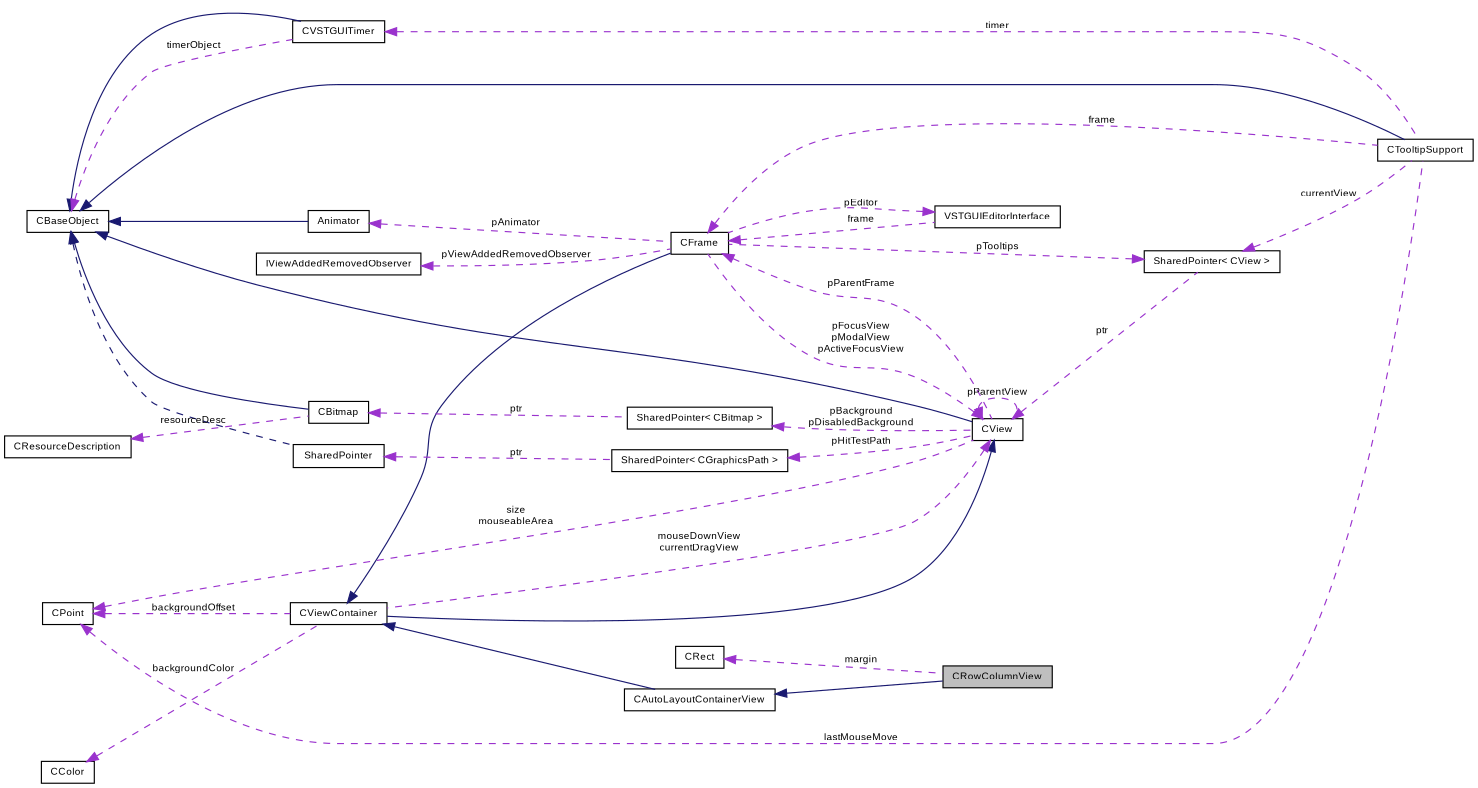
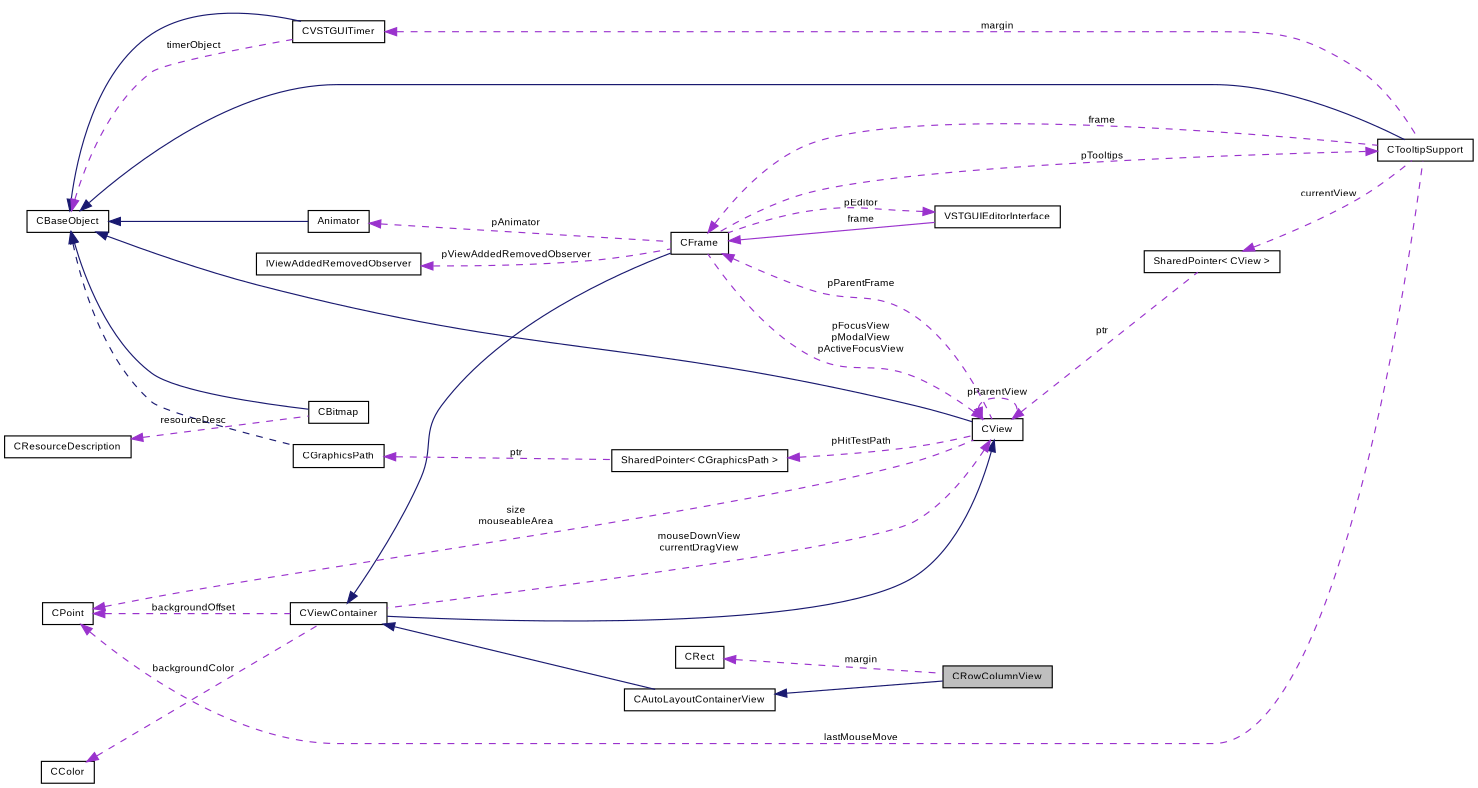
  digraph {
    rankdir=LR
    node [color=black fontname=Arial fontsize=9 shape=record]
    edge [color=darkorchid3 dir=back fontname=Arial fontsize=9 labelfontname=Arial labelfontsize=9 style=dashed]
    n1 [fillcolor=grey75 fontcolor=black height=0.2 label=CRowColumnView style=filled width=0.4]
    n2 [height=0.2 label=CAutoLayoutContainerView width=0.4]
    n3 [height=0.2 label=CViewContainer width=0.4]
    n4 [height=0.2 label=CFrame width=0.4]
    n5 [height=0.2 label=CView width=0.4]
    n6 [height=0.2 label=CTooltipSupport width=0.4]
    n7 [height=0.2 label=VSTGUIEditorInterface width=0.4]
    n8 [height=0.2 label="SharedPointer\< CView \>" width=0.4]
    n9 [height=0.2 label=CBaseObject width=0.4]
    n10 [height=0.2 label=CBitmap width=0.4]
    n11 [height=0.2 label=Animator width=0.4]
    n12 [height=0.2 label=CVSTGUITimer width=0.4]
-   n13 [height=0.2 label=SharedPointer width=0.4]
-   n14 [height=0.2 label="SharedPointer\< CBitmap \>" width=0.4]
+   n13 [height=0.2 label=CGraphicsPath width=0.4]
    n15 [height=0.2 label="SharedPointer\< CGraphicsPath \>" width=0.4]
    n16 [height=0.2 label=CResourceDescription width=0.4]
    n17 [height=0.2 label=IViewAddedRemovedObserver width=0.4]
    n18 [height=0.2 label=CPoint width=0.4]
    n19 [height=0.2 label=CRect width=0.4]
    n20 [height=0.2 label=CColor width=0.4]
    n2 -> n1 [color=midnightblue style=solid]
    n3 -> n2 [color=midnightblue style=solid]
    n3 -> n4 [color=midnightblue style=solid]
    n4 -> n5 [label=pParentFrame]
    n4 -> n6 [label=frame]
-   n4 -> n7 [label=frame]
+   n4 -> n7 [label=frame style=solid]
    n5 -> n3 [color=midnightblue style=solid]
    n5 -> n3 [label="mouseDownView\ncurrentDragView"]
    n5 -> n4 [label="pFocusView\npModalView\npActiveFocusView"]
    n5 -> n5 [label=pParentView]
    n5 -> n8 [label=ptr]
-   n8 -> n4 [label=pTooltips]
+   n6 -> n4 [label=pTooltips]
    n7 -> n4 [label=pEditor]
    n8 -> n6 [label=currentView]
    n9 -> n5 [color=midnightblue style=solid]
    n9 -> n6 [color=midnightblue style=solid]
    n9 -> n10 [color=midnightblue style=solid]
    n9 -> n11 [color=midnightblue style=solid]
    n9 -> n12 [color=midnightblue style=solid]
    n9 -> n12 [label=timerObject]
    n9 -> n13 [color=midnightblue]
-   n10 -> n14 [label=ptr]
    n11 -> n4 [label=pAnimator]
-   n12 -> n6 [label=timer]
+   n12 -> n6 [label=margin]
    n13 -> n15 [label=ptr]
-   n14 -> n5 [label="pBackground\npDisabledBackground"]
    n15 -> n5 [label=pHitTestPath]
    n16 -> n10 [label=resourceDesc]
    n17 -> n4 [label=pViewAddedRemovedObserver]
    n18 -> n3 [label=backgroundOffset]
    n18 -> n5 [label="size\nmouseableArea"]
    n18 -> n6 [label=lastMouseMove]
    n19 -> n1 [label=margin]
    n20 -> n3 [label=backgroundColor]
  }
